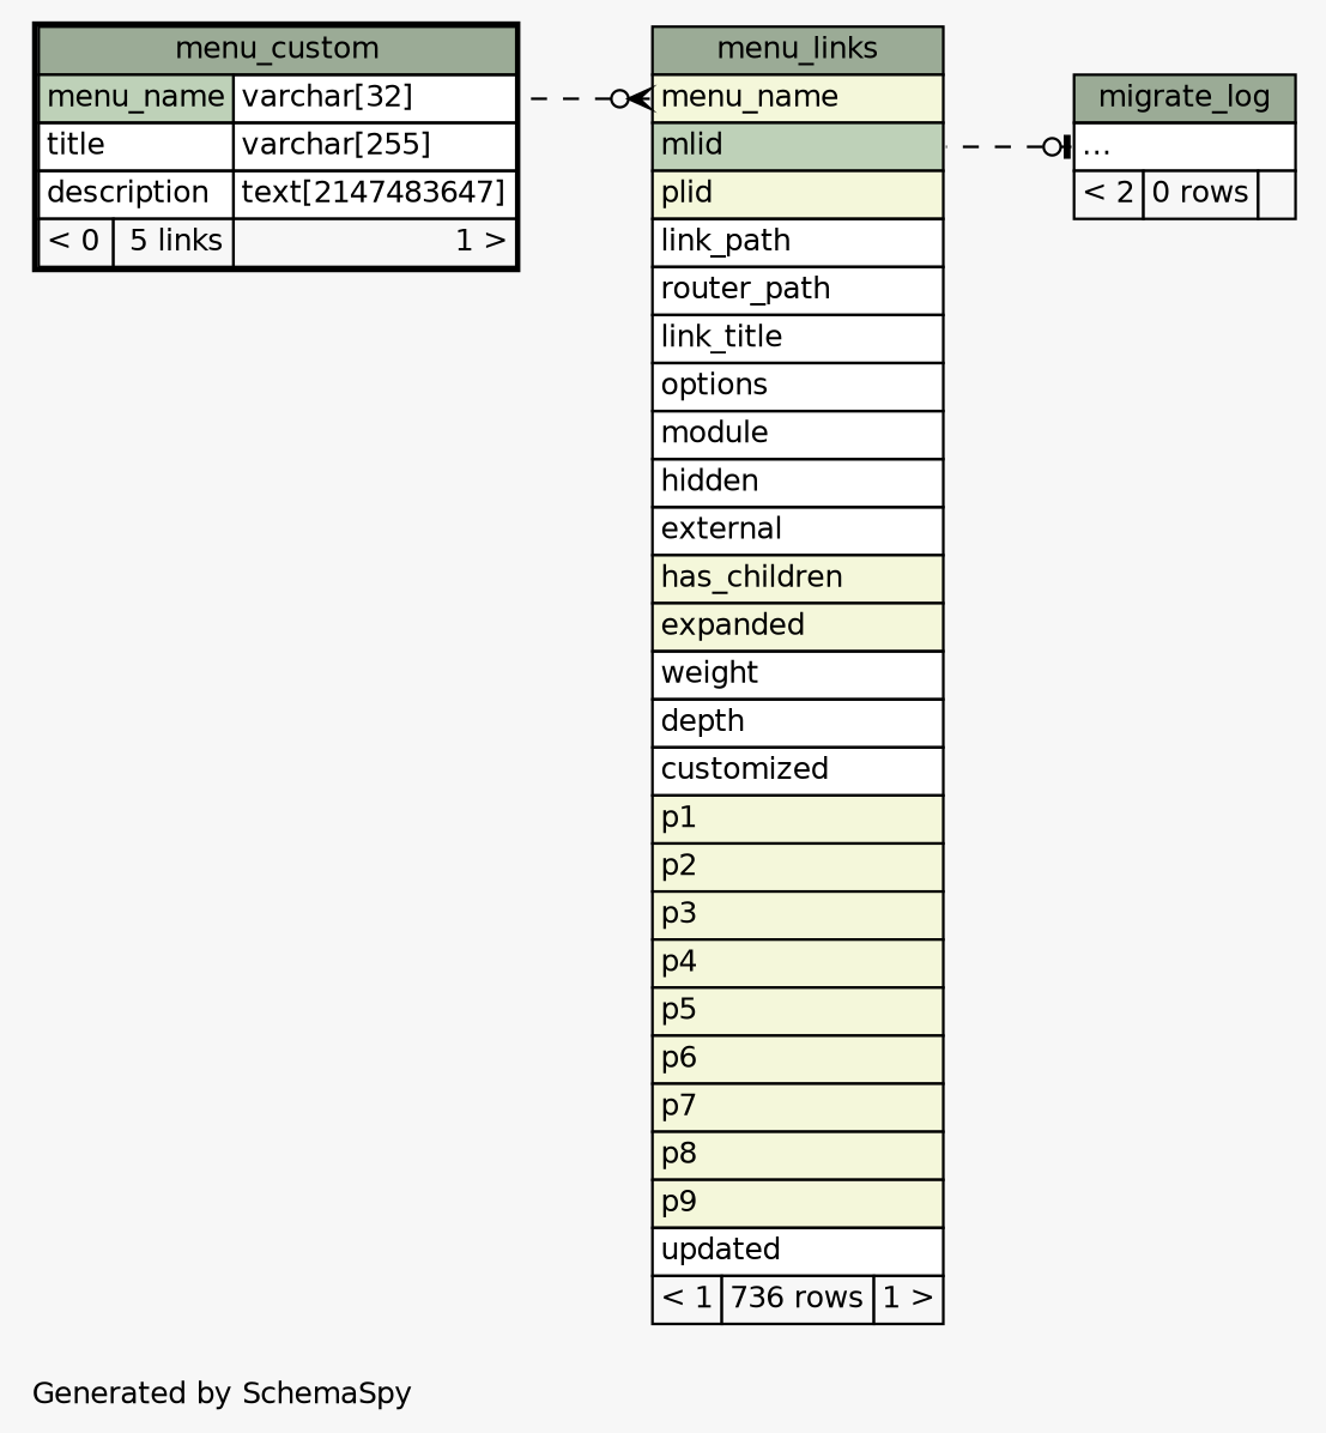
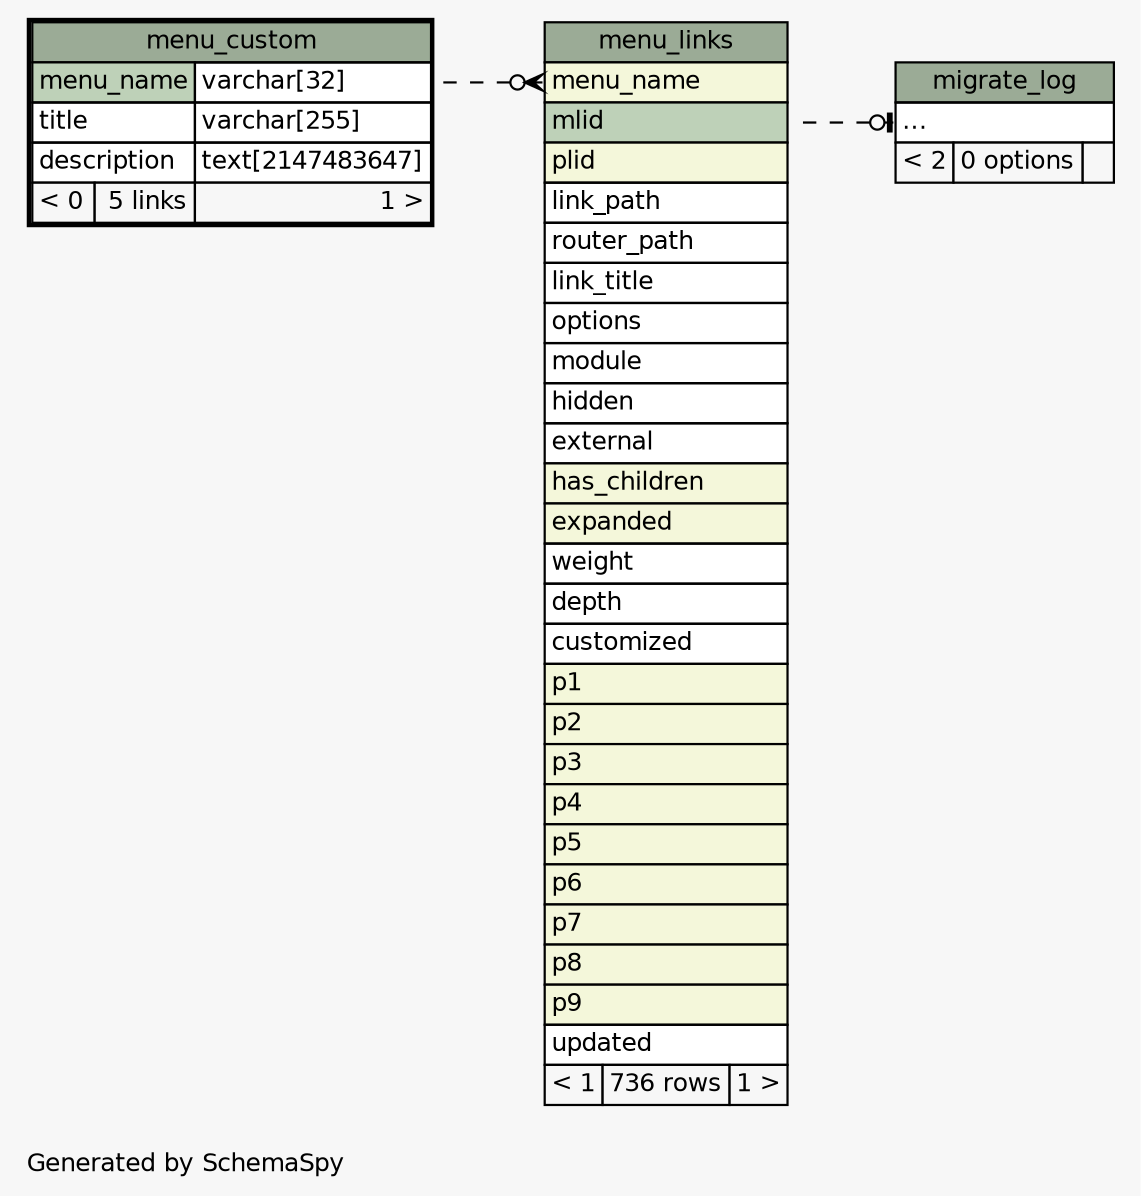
  digraph {
    bgcolor="#f7f7f7"
    fontname="DejaVu Sans"
    fontsize=11
    label="\nGenerated by SchemaSpy"
    labeljust=l
    nodesep=0.18
    rankdir=RL
    ranksep=0.46
    node [fontname="DejaVu Sans" fontsize=11 shape=plaintext]
    edge [arrowhead=none arrowsize=0.8 dir=back fontname="DejaVu Sans" style=dashed]
    n1 [label=<     <TABLE BORDER="0" CELLBORDER="1" CELLSPACING="0" BGCOLOR="#ffffff">       <TR><TD COLSPAN="3" BGCOLOR="#9bab96" ALIGN="CENTER">menu_links</TD></TR>       <TR><TD PORT="menu_name" COLSPAN="3" BGCOLOR="#f4f7da" ALIGN="LEFT">menu_name</TD></TR>       <TR><TD PORT="mlid" COLSPAN="3" BGCOLOR="#bed1b8" ALIGN="LEFT">mlid</TD></TR>       <TR><TD PORT="plid" COLSPAN="3" BGCOLOR="#f4f7da" ALIGN="LEFT">plid</TD></TR>       <TR><TD PORT="link_path" COLSPAN="3" ALIGN="LEFT">link_path</TD></TR>       <TR><TD PORT="router_path" COLSPAN="3" ALIGN="LEFT">router_path</TD></TR>       <TR><TD PORT="link_title" COLSPAN="3" ALIGN="LEFT">link_title</TD></TR>       <TR><TD PORT="options" COLSPAN="3" ALIGN="LEFT">options</TD></TR>       <TR><TD PORT="module" COLSPAN="3" ALIGN="LEFT">module</TD></TR>       <TR><TD PORT="hidden" COLSPAN="3" ALIGN="LEFT">hidden</TD></TR>       <TR><TD PORT="external" COLSPAN="3" ALIGN="LEFT">external</TD></TR>       <TR><TD PORT="has_children" COLSPAN="3" BGCOLOR="#f4f7da" ALIGN="LEFT">has_children</TD></TR>       <TR><TD PORT="expanded" COLSPAN="3" BGCOLOR="#f4f7da" ALIGN="LEFT">expanded</TD></TR>       <TR><TD PORT="weight" COLSPAN="3" ALIGN="LEFT">weight</TD></TR>       <TR><TD PORT="depth" COLSPAN="3" ALIGN="LEFT">depth</TD></TR>       <TR><TD PORT="customized" COLSPAN="3" ALIGN="LEFT">customized</TD></TR>       <TR><TD PORT="p1" COLSPAN="3" BGCOLOR="#f4f7da" ALIGN="LEFT">p1</TD></TR>       <TR><TD PORT="p2" COLSPAN="3" BGCOLOR="#f4f7da" ALIGN="LEFT">p2</TD></TR>       <TR><TD PORT="p3" COLSPAN="3" BGCOLOR="#f4f7da" ALIGN="LEFT">p3</TD></TR>       <TR><TD PORT="p4" COLSPAN="3" BGCOLOR="#f4f7da" ALIGN="LEFT">p4</TD></TR>       <TR><TD PORT="p5" COLSPAN="3" BGCOLOR="#f4f7da" ALIGN="LEFT">p5</TD></TR>       <TR><TD PORT="p6" COLSPAN="3" BGCOLOR="#f4f7da" ALIGN="LEFT">p6</TD></TR>       <TR><TD PORT="p7" COLSPAN="3" BGCOLOR="#f4f7da" ALIGN="LEFT">p7</TD></TR>       <TR><TD PORT="p8" COLSPAN="3" BGCOLOR="#f4f7da" ALIGN="LEFT">p8</TD></TR>       <TR><TD PORT="p9" COLSPAN="3" BGCOLOR="#f4f7da" ALIGN="LEFT">p9</TD></TR>       <TR><TD PORT="updated" COLSPAN="3" ALIGN="LEFT">updated</TD></TR>       <TR><TD ALIGN="LEFT" BGCOLOR="#f7f7f7">&lt; 1</TD><TD ALIGN="RIGHT" BGCOLOR="#f7f7f7">736 rows</TD><TD ALIGN="RIGHT" BGCOLOR="#f7f7f7">1 &gt;</TD></TR>     </TABLE>>]
    n2 [label=<     <TABLE BORDER="2" CELLBORDER="1" CELLSPACING="0" BGCOLOR="#ffffff">       <TR><TD COLSPAN="3" BGCOLOR="#9bab96" ALIGN="CENTER">menu_custom</TD></TR>       <TR><TD PORT="menu_name" COLSPAN="2" BGCOLOR="#bed1b8" ALIGN="LEFT">menu_name</TD><TD PORT="menu_name.type" ALIGN="LEFT">varchar[32]</TD></TR>       <TR><TD PORT="title" COLSPAN="2" ALIGN="LEFT">title</TD><TD PORT="title.type" ALIGN="LEFT">varchar[255]</TD></TR>       <TR><TD PORT="description" COLSPAN="2" ALIGN="LEFT">description</TD><TD PORT="description.type" ALIGN="LEFT">text[2147483647]</TD></TR>       <TR><TD ALIGN="LEFT" BGCOLOR="#f7f7f7">&lt; 0</TD><TD ALIGN="RIGHT" BGCOLOR="#f7f7f7">5 links</TD><TD ALIGN="RIGHT" BGCOLOR="#f7f7f7">1 &gt;</TD></TR>     </TABLE>>]
-   n3 [label=<     <TABLE BORDER="0" CELLBORDER="1" CELLSPACING="0" BGCOLOR="#ffffff">       <TR><TD COLSPAN="3" BGCOLOR="#9bab96" ALIGN="CENTER">migrate_log</TD></TR>       <TR><TD PORT="elipses" COLSPAN="3" ALIGN="LEFT">...</TD></TR>       <TR><TD ALIGN="LEFT" BGCOLOR="#f7f7f7">&lt; 2</TD><TD ALIGN="RIGHT" BGCOLOR="#f7f7f7">0 rows</TD><TD ALIGN="RIGHT" BGCOLOR="#f7f7f7">  </TD></TR>     </TABLE>>]
+   n3 [label=<     <TABLE BORDER="0" CELLBORDER="1" CELLSPACING="0" BGCOLOR="#ffffff">       <TR><TD COLSPAN="3" BGCOLOR="#9bab96" ALIGN="CENTER">migrate_log</TD></TR>       <TR><TD PORT="elipses" COLSPAN="3" ALIGN="LEFT">...</TD></TR>       <TR><TD ALIGN="LEFT" BGCOLOR="#f7f7f7">&lt; 2</TD><TD ALIGN="RIGHT" BGCOLOR="#f7f7f7">0 options</TD><TD ALIGN="RIGHT" BGCOLOR="#f7f7f7">  </TD></TR>     </TABLE>>]
    n1 -> n2 [arrowtail=crowodot headport="menu_name.type:e" tailport="menu_name:w"]
    n3 -> n1 [arrowtail=teeodot headport="mlid:e" tailport="elipses:w"]
  }
